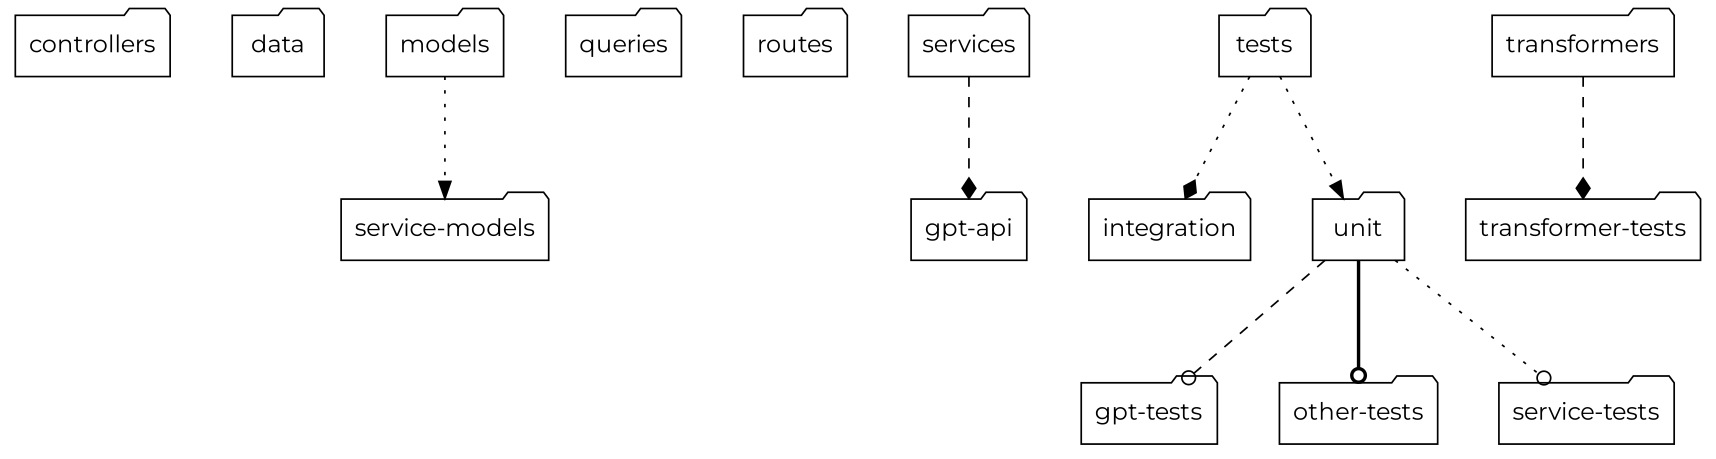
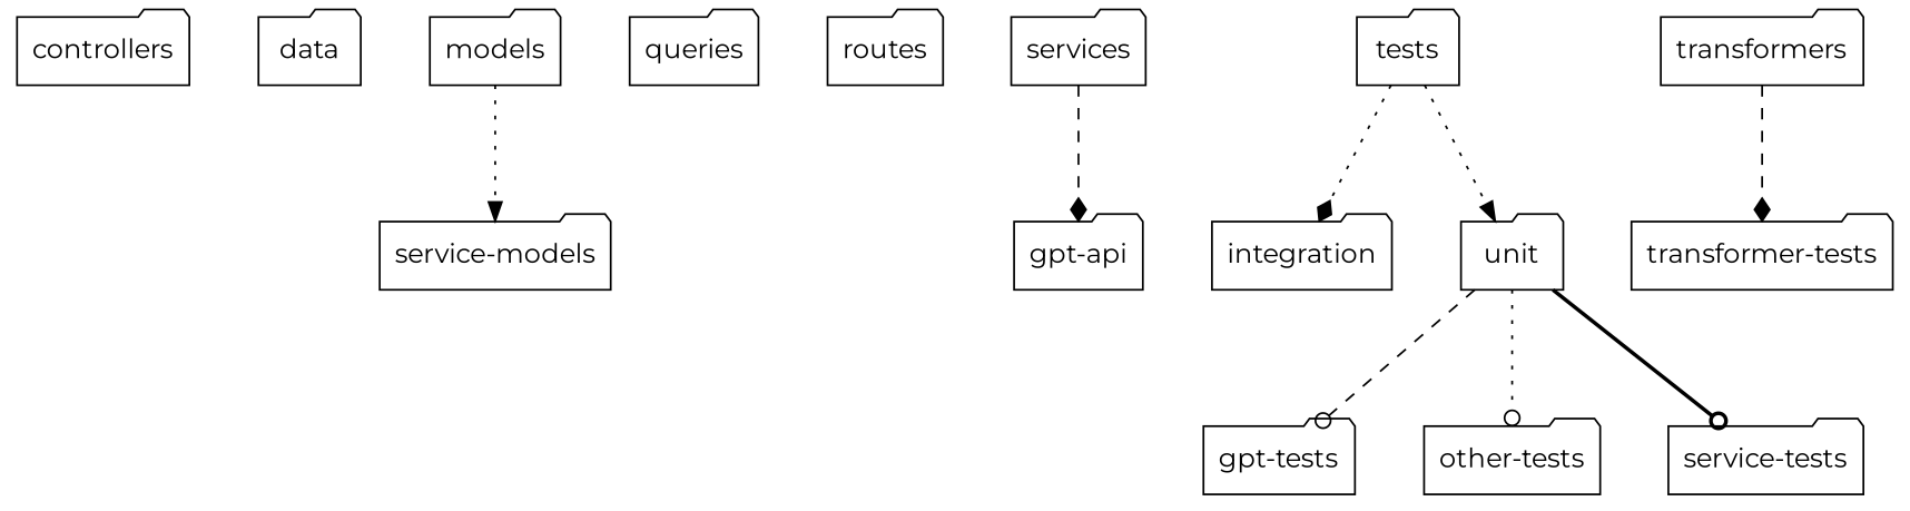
  digraph {
    fontname=Montserrat
    nodesep=0.5
    rankdir=TB
    ranksep=1
    node [fontname=Montserrat shape=folder]
    edge [arrowhead=diamond fontname=Montserrat style=dotted]
    controllers
    data
    models
    "service-models"
    queries
    routes
    services
    "gpt-api"
    tests
    integration
    unit
    "gpt-tests"
    "other-tests"
    "service-tests"
    transformers
    "transformer-tests"
    models -> "service-models" [arrowhead=normal]
    services -> "gpt-api" [style=dashed]
    tests -> integration
    tests -> unit [arrowhead=normal]
    unit -> "gpt-tests" [arrowhead=odot style=dashed]
-   unit -> "other-tests" [arrowhead=odot style=bold]
-   unit -> "service-tests" [arrowhead=odot]
+   unit -> "other-tests" [arrowhead=odot]
+   unit -> "service-tests" [arrowhead=odot style=bold]
    transformers -> "transformer-tests" [style=dashed]
  }
